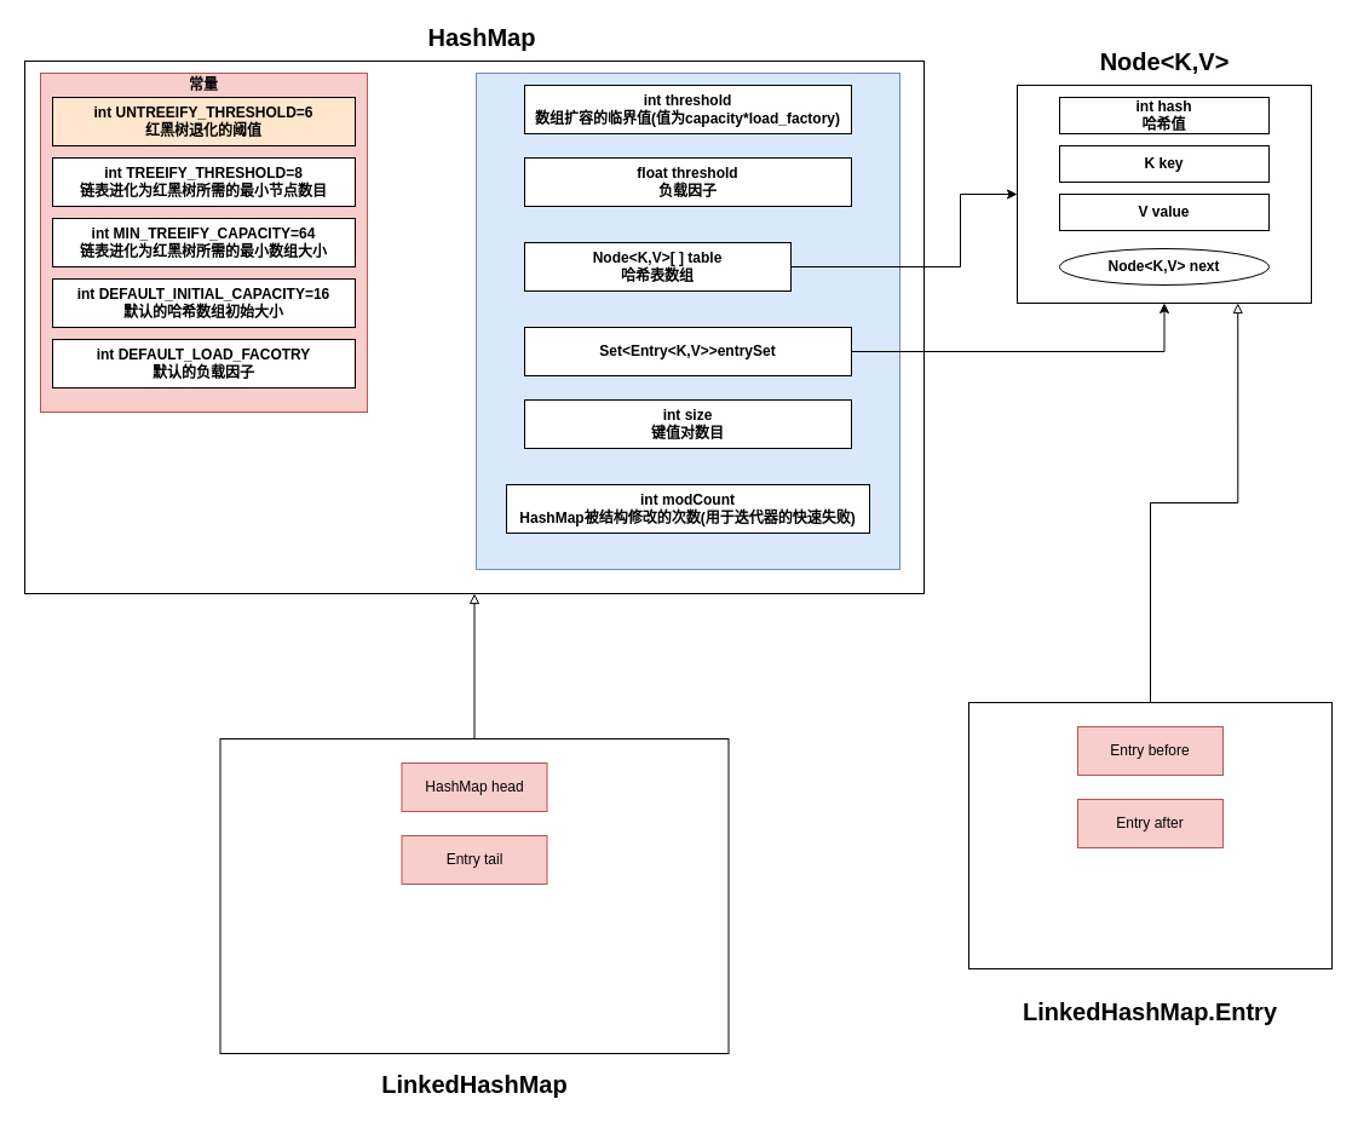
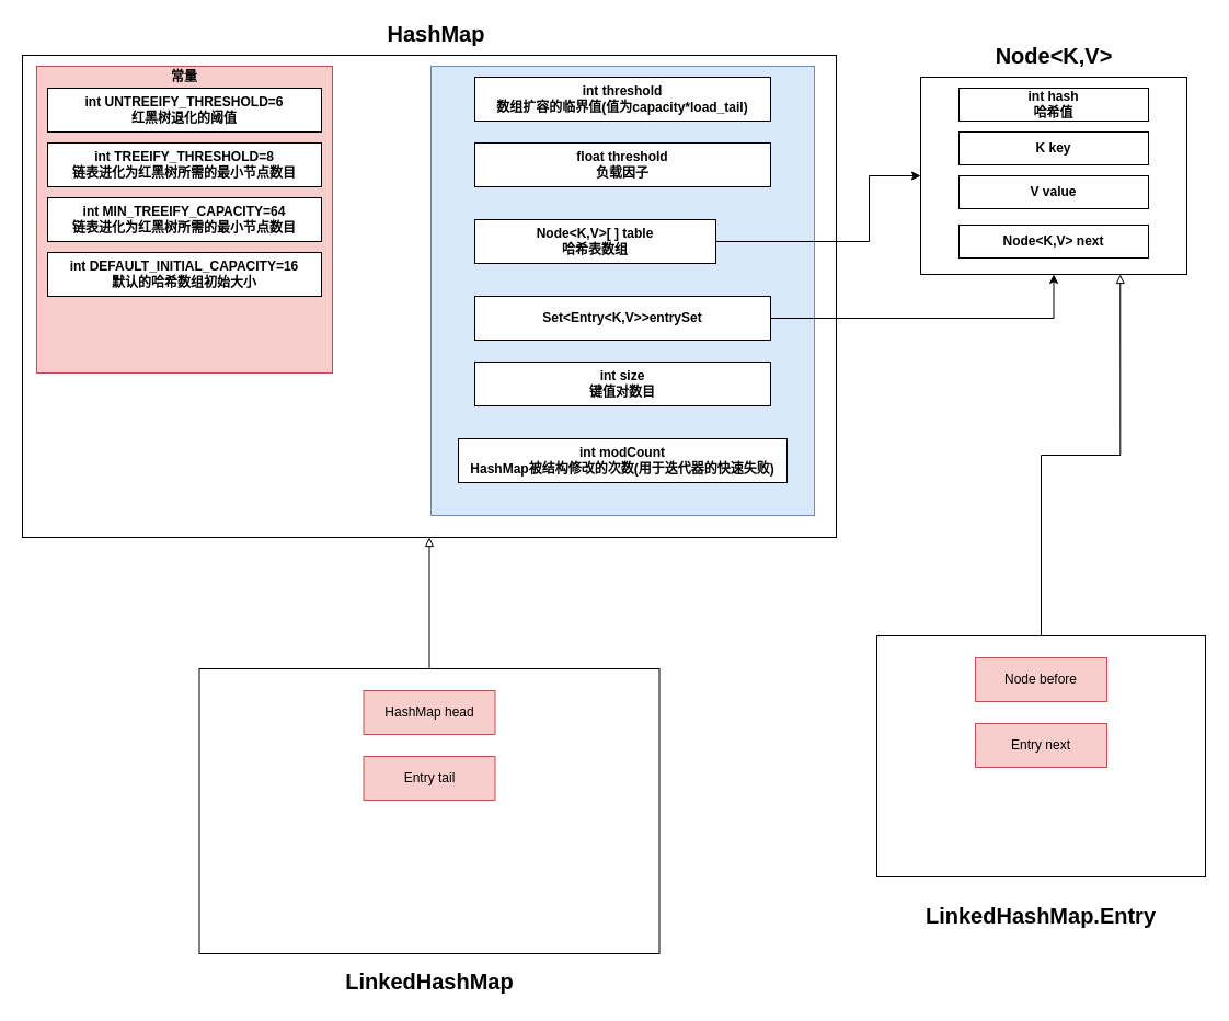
  <mxCell id="0" />
  <mxCell id="1" parent="0" />
  <mxCell id="2" style="edgeStyle=orthogonalEdgeStyle;rounded=0;orthogonalLoop=1;jettySize=auto;html=1;exitX=0.5;exitY=0;exitDx=0;exitDy=0;entryX=0.5;entryY=1;entryDx=0;entryDy=0;fontSize=16;endArrow=block;endFill=0;" edge="1" parent="1" source="3" target="12"><mxGeometry relative="1" as="geometry" /></mxCell>
  <mxCell id="3" value="" style="rounded=0;whiteSpace=wrap;html=1;" vertex="1" parent="1"><mxGeometry x="181.5" y="610" width="420" height="260" as="geometry" /></mxCell>
  <mxCell id="4" value="&lt;font size=&quot;1&quot;&gt;&lt;b style=&quot;font-size: 20px&quot;&gt;LinkedHashMap&lt;/b&gt;&lt;/font&gt;" style="text;html=1;strokeColor=none;fillColor=none;align=center;verticalAlign=middle;whiteSpace=wrap;rounded=0;" vertex="1" parent="1"><mxGeometry x="361.5" y="880" width="60" height="30" as="geometry" /></mxCell>
  <mxCell id="5" value="HashMap head" style="rounded=0;whiteSpace=wrap;html=1;fillColor=#f8cecc;strokeColor=#b85450;" vertex="1" parent="1"><mxGeometry x="331.5" y="630" width="120" height="40" as="geometry" /></mxCell>
  <mxCell id="6" value="Entry tail" style="rounded=0;whiteSpace=wrap;html=1;fillColor=#f8cecc;strokeColor=#b85450;" vertex="1" parent="1"><mxGeometry x="331.5" y="690" width="120" height="40" as="geometry" /></mxCell>
  <mxCell id="7" style="edgeStyle=orthogonalEdgeStyle;rounded=0;orthogonalLoop=1;jettySize=auto;html=1;exitX=0.5;exitY=0;exitDx=0;exitDy=0;entryX=0.75;entryY=1;entryDx=0;entryDy=0;fontSize=16;endArrow=block;endFill=0;" edge="1" parent="1" source="8" target="30"><mxGeometry relative="1" as="geometry" /></mxCell>
  <mxCell id="8" value="" style="rounded=0;whiteSpace=wrap;html=1;" vertex="1" parent="1"><mxGeometry x="800" y="580" width="300" height="220" as="geometry" /></mxCell>
  <mxCell id="9" value="&lt;font size=&quot;1&quot;&gt;&lt;b style=&quot;font-size: 20px&quot;&gt;LinkedHashMap.Entry&lt;/b&gt;&lt;/font&gt;" style="text;html=1;strokeColor=none;fillColor=none;align=center;verticalAlign=middle;whiteSpace=wrap;rounded=0;" vertex="1" parent="1"><mxGeometry x="920" y="820" width="60" height="30" as="geometry" /></mxCell>
- <mxCell id="10" value="Entry before" style="rounded=0;whiteSpace=wrap;html=1;fillColor=#f8cecc;strokeColor=#b85450;" vertex="1" parent="1"><mxGeometry x="890" y="600" width="120" height="40" as="geometry" /></mxCell>
- <mxCell id="11" value="Entry after" style="rounded=0;whiteSpace=wrap;html=1;fillColor=#f8cecc;strokeColor=#b85450;" vertex="1" parent="1"><mxGeometry x="890" y="660" width="120" height="40" as="geometry" /></mxCell>
+ <mxCell id="10" value="Node before" style="rounded=0;whiteSpace=wrap;html=1;fillColor=#f8cecc;strokeColor=#b85450;" vertex="1" parent="1"><mxGeometry x="890" y="600" width="120" height="40" as="geometry" /></mxCell>
+ <mxCell id="11" value="Entry next" style="rounded=0;whiteSpace=wrap;html=1;fillColor=#f8cecc;strokeColor=#b85450;" vertex="1" parent="1"><mxGeometry x="890" y="660" width="120" height="40" as="geometry" /></mxCell>
  <mxCell id="12" value="" style="rounded=0;whiteSpace=wrap;html=1;" vertex="1" parent="1"><mxGeometry x="20" y="50" width="743" height="440" as="geometry" /></mxCell>
  <mxCell id="13" value="" style="rounded=0;whiteSpace=wrap;html=1;fillColor=#dae8fc;strokeColor=#6c8ebf;" vertex="1" parent="1"><mxGeometry x="393" y="60" width="350" height="410" as="geometry" /></mxCell>
  <mxCell id="14" value="&lt;b&gt;&lt;font style=&quot;font-size: 20px&quot;&gt;HashMap&lt;/font&gt;&lt;/b&gt;" style="text;html=1;strokeColor=none;fillColor=none;align=center;verticalAlign=middle;whiteSpace=wrap;rounded=0;" vertex="1" parent="1"><mxGeometry x="378" y="20" width="40" height="20" as="geometry" /></mxCell>
  <mxCell id="15" value="" style="rounded=0;whiteSpace=wrap;html=1;fillColor=#f8cecc;strokeColor=#b85450;" vertex="1" parent="1"><mxGeometry x="33" y="60" width="270" height="280" as="geometry" /></mxCell>
  <mxCell id="16" value="&lt;b&gt;常量&lt;/b&gt;" style="text;html=1;strokeColor=none;fillColor=none;align=center;verticalAlign=middle;whiteSpace=wrap;rounded=0;" vertex="1" parent="1"><mxGeometry x="148" y="60" width="40" height="20" as="geometry" /></mxCell>
- <mxCell id="17" value="&lt;b&gt;int UNTREEIFY_THRESHOLD=6&lt;br&gt;红黑树退化的阈值&lt;/b&gt;" style="rounded=0;whiteSpace=wrap;html=1;fillColor=#ffe6cc;" vertex="1" parent="1"><mxGeometry x="43" y="80" width="250" height="40" as="geometry" /></mxCell>
+ <mxCell id="17" value="&lt;b&gt;int UNTREEIFY_THRESHOLD=6&lt;br&gt;红黑树退化的阈值&lt;/b&gt;" style="rounded=0;whiteSpace=wrap;html=1;" vertex="1" parent="1"><mxGeometry x="43" y="80" width="250" height="40" as="geometry" /></mxCell>
  <mxCell id="18" value="&lt;b&gt;int TREEIFY_THRESHOLD=8&lt;br&gt;链表进化为红黑树所需的最小节点数目&lt;/b&gt;" style="rounded=0;whiteSpace=wrap;html=1;" vertex="1" parent="1"><mxGeometry x="43" y="130" width="250" height="40" as="geometry" /></mxCell>
  <mxCell id="19" value="&lt;b&gt;int DEFAULT_INITIAL_CAPACITY=16&lt;br&gt;默认的哈希数组初始大小&lt;/b&gt;" style="rounded=0;whiteSpace=wrap;html=1;" vertex="1" parent="1"><mxGeometry x="43" y="230" width="250" height="40" as="geometry" /></mxCell>
- <mxCell id="20" value="&lt;b&gt;int DEFAULT_LOAD_FACOTRY&lt;br&gt;默认的负载因子&lt;/b&gt;" style="rounded=0;whiteSpace=wrap;html=1;" vertex="1" parent="1"><mxGeometry x="43" y="280" width="250" height="40" as="geometry" /></mxCell>
- <mxCell id="21" value="&lt;b&gt;int MIN_TREEIFY_CAPACITY=64&lt;br&gt;链表进化为红黑树所需的最小数组大小&lt;/b&gt;" style="rounded=0;whiteSpace=wrap;html=1;" vertex="1" parent="1"><mxGeometry x="43" y="180" width="250" height="40" as="geometry" /></mxCell>
- <mxCell id="22" value="&lt;b&gt;int threshold&lt;br&gt;数组扩容的临界值(值为capacity*load_factory)&lt;br&gt;&lt;/b&gt;" style="rounded=0;whiteSpace=wrap;html=1;" vertex="1" parent="1"><mxGeometry x="433" y="70" width="270" height="40" as="geometry" /></mxCell>
+ <mxCell id="21" value="&lt;b&gt;int MIN_TREEIFY_CAPACITY=64&lt;br&gt;链表进化为红黑树所需的最小节点数目&lt;/b&gt;" style="rounded=0;whiteSpace=wrap;html=1;" vertex="1" parent="1"><mxGeometry x="43" y="180" width="250" height="40" as="geometry" /></mxCell>
+ <mxCell id="22" value="&lt;b&gt;int threshold&lt;br&gt;数组扩容的临界值(值为capacity*load_tail)&lt;br&gt;&lt;/b&gt;" style="rounded=0;whiteSpace=wrap;html=1;" vertex="1" parent="1"><mxGeometry x="433" y="70" width="270" height="40" as="geometry" /></mxCell>
  <mxCell id="23" value="&lt;b&gt;float threshold&lt;br&gt;负载因子&lt;br&gt;&lt;/b&gt;" style="rounded=0;whiteSpace=wrap;html=1;" vertex="1" parent="1"><mxGeometry x="433" y="130" width="270" height="40" as="geometry" /></mxCell>
  <mxCell id="24" style="edgeStyle=orthogonalEdgeStyle;rounded=0;orthogonalLoop=1;jettySize=auto;html=1;exitX=1;exitY=0.5;exitDx=0;exitDy=0;" edge="1" parent="1" source="25" target="30"><mxGeometry relative="1" as="geometry"><Array as="points"><mxPoint x="793" y="220" /><mxPoint x="793" y="160" /></Array></mxGeometry></mxCell>
  <mxCell id="25" value="&lt;b&gt;Node&amp;lt;K,V&amp;gt;[ ] table&lt;br&gt;哈希表数组&lt;br&gt;&lt;/b&gt;" style="rounded=0;whiteSpace=wrap;html=1;" vertex="1" parent="1"><mxGeometry x="433" y="200" width="220" height="40" as="geometry" /></mxCell>
  <mxCell id="26" style="edgeStyle=orthogonalEdgeStyle;rounded=0;orthogonalLoop=1;jettySize=auto;html=1;exitX=1;exitY=0.5;exitDx=0;exitDy=0;entryX=0.5;entryY=1;entryDx=0;entryDy=0;" edge="1" parent="1" source="27" target="30"><mxGeometry relative="1" as="geometry"><Array as="points"><mxPoint x="962" y="290" /></Array></mxGeometry></mxCell>
  <mxCell id="27" value="&lt;b&gt;Set&amp;lt;Entry&amp;lt;K,V&amp;gt;&amp;gt;entrySet&lt;br&gt;&lt;/b&gt;" style="rounded=0;whiteSpace=wrap;html=1;" vertex="1" parent="1"><mxGeometry x="433" y="270" width="270" height="40" as="geometry" /></mxCell>
  <mxCell id="28" value="&lt;b&gt;int size&lt;br&gt;键值对数目&lt;br&gt;&lt;/b&gt;" style="rounded=0;whiteSpace=wrap;html=1;" vertex="1" parent="1"><mxGeometry x="433" y="330" width="270" height="40" as="geometry" /></mxCell>
  <mxCell id="29" value="&lt;b&gt;int modCount&lt;br&gt;HashMap被结构修改的次数(用于迭代器的快速失败)&lt;br&gt;&lt;/b&gt;" style="rounded=0;whiteSpace=wrap;html=1;" vertex="1" parent="1"><mxGeometry x="418" y="400" width="300" height="40" as="geometry" /></mxCell>
  <mxCell id="30" value="" style="rounded=0;whiteSpace=wrap;html=1;" vertex="1" parent="1"><mxGeometry x="840" y="70" width="243" height="180" as="geometry" /></mxCell>
  <mxCell id="31" value="&lt;b&gt;&lt;font style=&quot;font-size: 20px&quot;&gt;Node&amp;lt;K,V&amp;gt;&lt;/font&gt;&lt;/b&gt;" style="text;html=1;strokeColor=none;fillColor=none;align=center;verticalAlign=middle;whiteSpace=wrap;rounded=0;" vertex="1" parent="1"><mxGeometry x="941.5" y="40" width="40" height="20" as="geometry" /></mxCell>
  <mxCell id="32" value="&lt;b&gt;int hash&lt;br&gt;哈希值&lt;br&gt;&lt;/b&gt;" style="rounded=0;whiteSpace=wrap;html=1;" vertex="1" parent="1"><mxGeometry x="875" y="80" width="173" height="30" as="geometry" /></mxCell>
  <mxCell id="33" value="&lt;b&gt;K key&lt;br&gt;&lt;/b&gt;" style="rounded=0;whiteSpace=wrap;html=1;" vertex="1" parent="1"><mxGeometry x="875" y="120" width="173" height="30" as="geometry" /></mxCell>
  <mxCell id="34" value="&lt;b&gt;V value&lt;br&gt;&lt;/b&gt;" style="rounded=0;whiteSpace=wrap;html=1;" vertex="1" parent="1"><mxGeometry x="875" y="160" width="173" height="30" as="geometry" /></mxCell>
- <mxCell id="35" value="&lt;b&gt;Node&amp;lt;K,V&amp;gt; next&lt;br&gt;&lt;/b&gt;" style="ellipse;whiteSpace=wrap;html=1;" vertex="1" parent="1"><mxGeometry x="875" y="205" width="173" height="30" as="geometry" /></mxCell>
+ <mxCell id="35" value="&lt;b&gt;Node&amp;lt;K,V&amp;gt; next&lt;br&gt;&lt;/b&gt;" style="rounded=0;whiteSpace=wrap;html=1;" vertex="1" parent="1"><mxGeometry x="875" y="205" width="173" height="30" as="geometry" /></mxCell>
